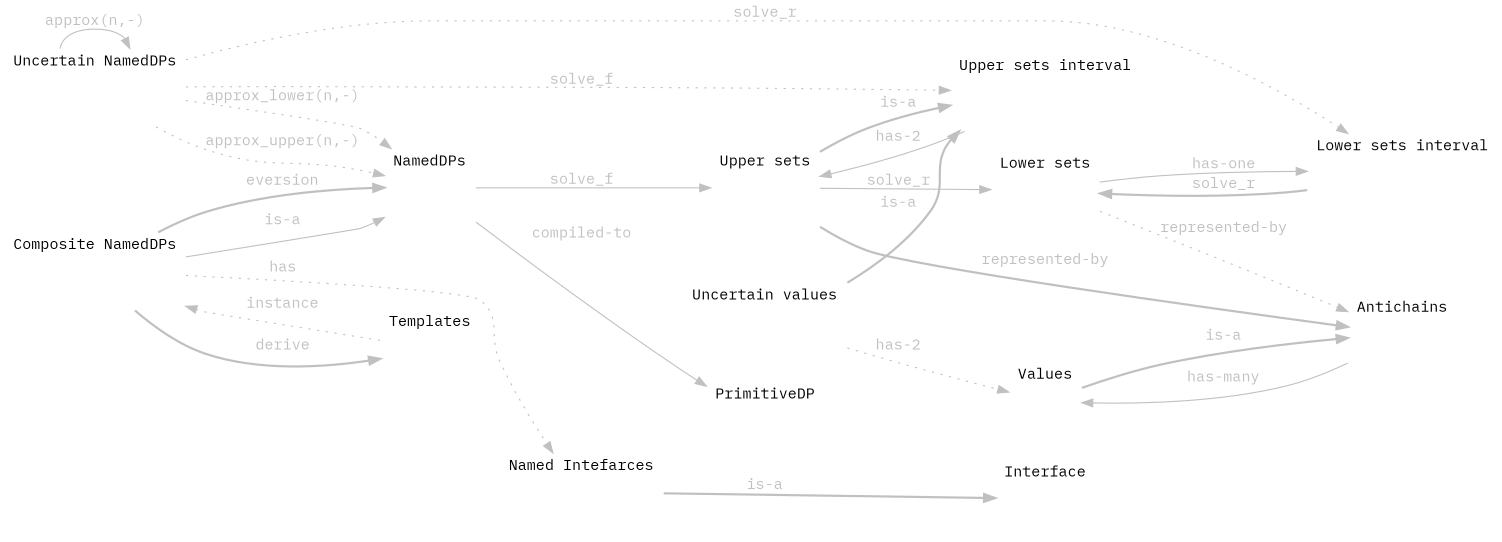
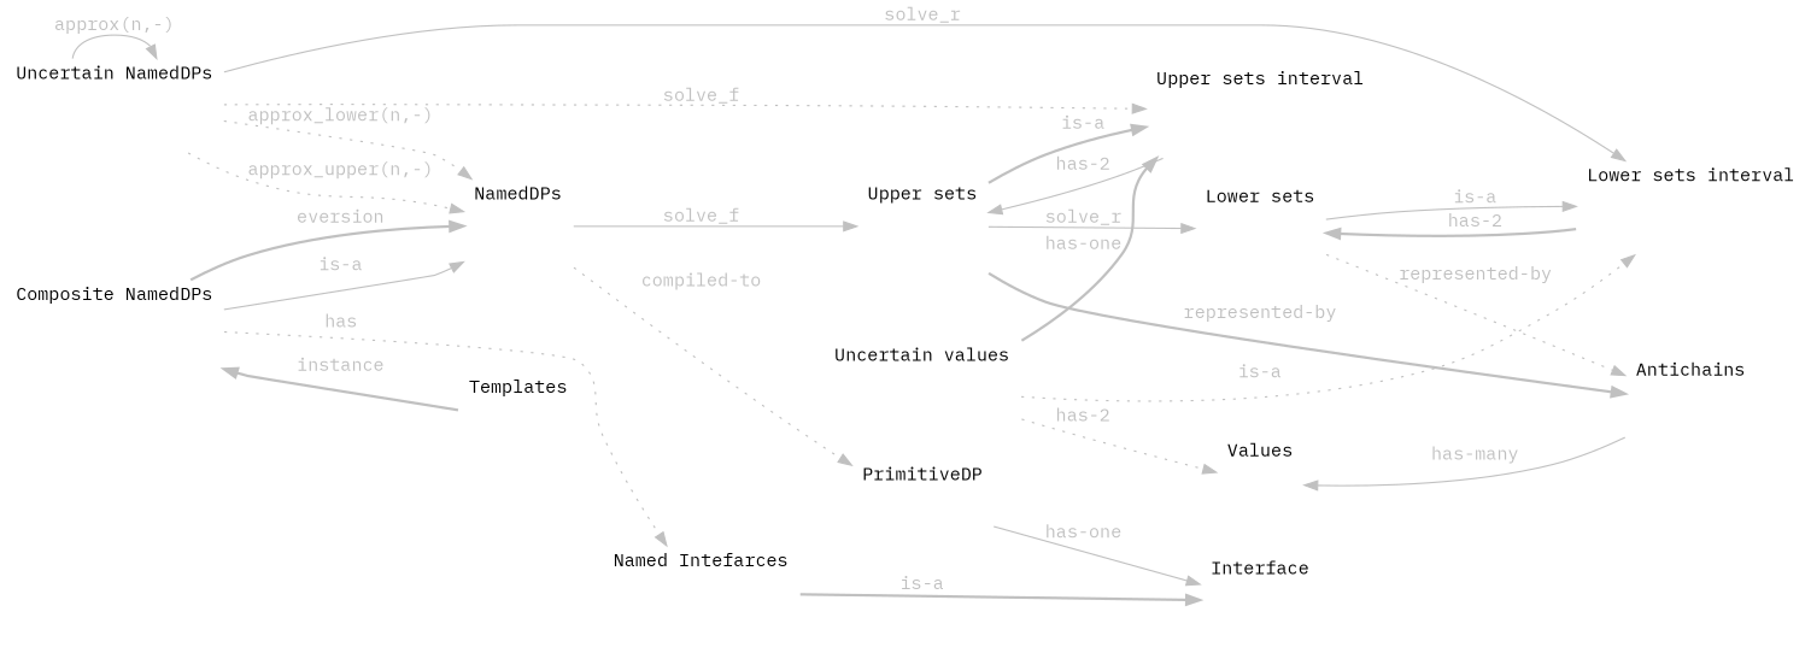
  digraph {
    fontname="IBM Plex Mono"
    rankdir=LR
    node [fontname="IBM Plex Mono" shape=none]
    edge [color=gray fontcolor=gray fontname="IBM Plex Mono" style=solid]
    n1 [label="Values\n\n\n\n"]
    n2 [label="Antichains\n\n\n\n"]
    n3 [label="Uncertain NamedDPs\n\n\n\n"]
    n4 [label="NamedDPs\n\n\n\n"]
    n5 [label="Upper sets interval\n\n\n\n"]
    n6 [label="Lower sets interval\n\n\n\n"]
    n7 [label="PrimitiveDP\n\n\n\n"]
    n8 [label="Upper sets\n\n\n\n"]
    n9 [label="Lower sets\n\n\n\n"]
    n10 [label="Uncertain values\n\n\n\n"]
    n11 [label="Composite NamedDPs\n\n\n\n"]
    n12 [label="Named Intefarces\n\n\n\n"]
    n13 [label="Templates\n\n\n\n"]
    n14 [label="Interface\n\n\n\n"]
-   n1 -> n2 [label="is-a" style=bold]
    n2 -> n1 [label="has-many"]
    n3 -> n3 [label="approx(n,-)"]
    n3 -> n4 [label="approx_lower(n,-)" style=dotted]
    n3 -> n4 [label="approx_upper(n,-)" style=dotted]
    n3 -> n5 [label=solve_f style=dotted]
-   n3 -> n6 [label=solve_r style=dotted]
-   n4 -> n7 [label="compiled-to"]
+   n3 -> n6 [label=solve_r]
+   n4 -> n7 [label="compiled-to" style=dotted]
    n4 -> n8 [label=solve_f]
    n5 -> n8 [label="has-2"]
-   n6 -> n9 [label=solve_r style=bold]
+   n6 -> n9 [label="has-2" style=bold]
+   n7 -> n14 [label="has-one"]
    n8 -> n2 [label="represented-by" style=bold]
    n8 -> n5 [label="is-a" style=bold]
    n8 -> n9 [label=solve_r]
    n9 -> n2 [label="represented-by" style=dotted]
-   n9 -> n6 [label="has-one"]
+   n9 -> n6 [label="is-a"]
    n10 -> n1 [label="has-2" style=dotted]
-   n10 -> n5 [label="is-a" style=bold]
+   n10 -> n5 [label="has-one" style=bold]
+   n10 -> n6 [label="is-a" style=dotted]
    n11 -> n4 [label="is-a"]
    n11 -> n4 [label=eversion style=bold]
    n11 -> n12 [label=has style=dotted]
-   n11 -> n13 [label=derive style=bold]
    n12 -> n14 [label="is-a" style=bold]
-   n13 -> n11 [label=instance style=dotted]
+   n13 -> n11 [label=instance style=bold]
  }
